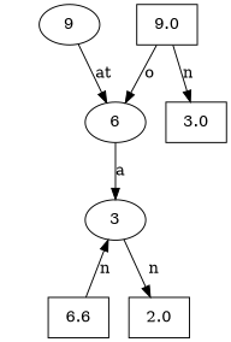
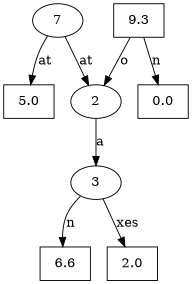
  digraph {
    node [shape=box]
+   n1 [label=5.0]
    n2 [label=6.6]
    n3 [label=2.0]
    3 [shape=ellipse]
-   n5 [label=3.0]
-   n6 [label=9.0]
-   6 [shape=ellipse]
-   7 [shape=ellipse label=9]
-   n2 -> 3 [label=n]
-   3 -> n3 [label=n]
+   n5 [label=0.0]
+   n6 [label=9.3]
+   6 [shape=ellipse label=2]
+   7 [shape=ellipse]
+   3 -> n2 [label=n]
+   3 -> n3 [label=xes]
    n6 -> n5 [label=n]
    n6 -> 6 [label=o]
    6 -> 3 [label=a]
+   7 -> n1 [label=at]
    7 -> 6 [label=at]
  }
